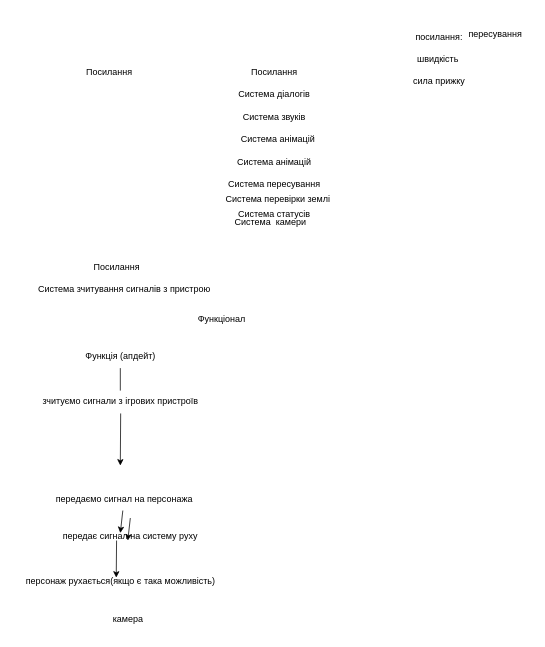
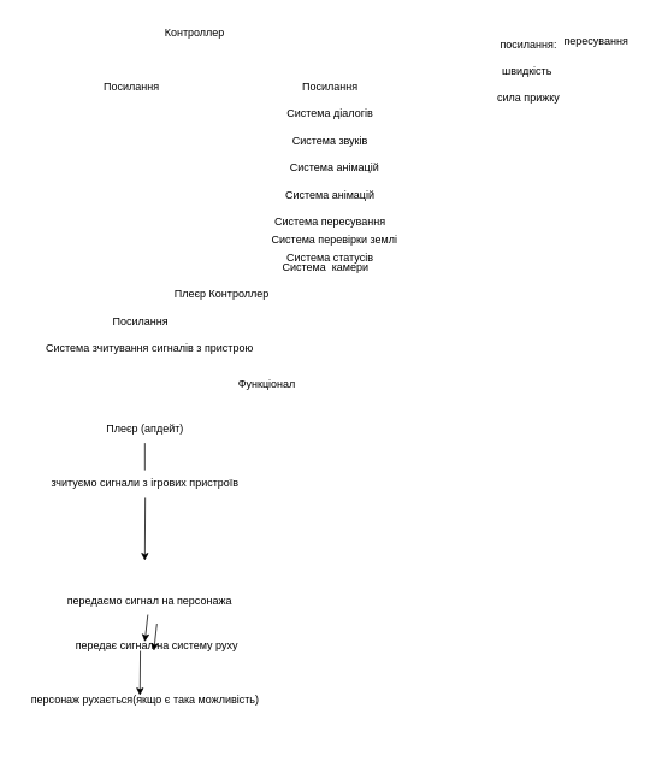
  <mxCell id="0" />
  <mxCell id="1" parent="0" />
+ <mxCell id="2" value="Контроллер" style="text;html=1;resizable=0;autosize=1;align=center;verticalAlign=middle;points=[];fillColor=none;strokeColor=none;rounded=0;" parent="1" vertex="1"><mxGeometry x="170" y="20" width="90" height="30" as="geometry" /></mxCell>
  <mxCell id="3" value="Посилання" style="text;html=1;resizable=0;autosize=1;align=center;verticalAlign=middle;points=[];fillColor=none;strokeColor=none;rounded=0;" parent="1" vertex="1"><mxGeometry x="325" y="80" width="80" height="30" as="geometry" /></mxCell>
  <mxCell id="4" value="Система діалогів" style="text;html=1;resizable=0;autosize=1;align=center;verticalAlign=middle;points=[];fillColor=none;strokeColor=none;rounded=0;" parent="1" vertex="1"><mxGeometry x="305" y="110" width="120" height="30" as="geometry" /></mxCell>
  <mxCell id="5" value="Система звуків" style="text;html=1;resizable=0;autosize=1;align=center;verticalAlign=middle;points=[];fillColor=none;strokeColor=none;rounded=0;" parent="1" vertex="1"><mxGeometry x="310" y="140" width="110" height="30" as="geometry" /></mxCell>
  <mxCell id="6" value="Система анімацій" style="text;html=1;resizable=0;autosize=1;align=center;verticalAlign=middle;points=[];fillColor=none;strokeColor=none;rounded=0;" parent="1" vertex="1"><mxGeometry x="310" y="170" width="120" height="30" as="geometry" /></mxCell>
  <mxCell id="7" value="Система анімацій" style="text;html=1;resizable=0;autosize=1;align=center;verticalAlign=middle;points=[];fillColor=none;strokeColor=none;rounded=0;" parent="1" vertex="1"><mxGeometry x="305" y="200" width="120" height="30" as="geometry" /></mxCell>
  <mxCell id="8" value="Система пересування" style="text;html=1;resizable=0;autosize=1;align=center;verticalAlign=middle;points=[];fillColor=none;strokeColor=none;rounded=0;" parent="1" vertex="1"><mxGeometry x="290" y="230" width="150" height="30" as="geometry" /></mxCell>
  <mxCell id="9" value="Система перевірки землі" style="text;html=1;resizable=0;autosize=1;align=center;verticalAlign=middle;points=[];fillColor=none;strokeColor=none;rounded=0;" parent="1" vertex="1"><mxGeometry x="290" y="250" width="160" height="30" as="geometry" /></mxCell>
  <mxCell id="10" value="Система статусів" style="text;html=1;resizable=0;autosize=1;align=center;verticalAlign=middle;points=[];fillColor=none;strokeColor=none;rounded=0;" parent="1" vertex="1"><mxGeometry x="305" y="270" width="120" height="30" as="geometry" /></mxCell>
  <mxCell id="11" value="Посилання" style="text;html=1;resizable=0;autosize=1;align=center;verticalAlign=middle;points=[];fillColor=none;strokeColor=none;rounded=0;" parent="1" vertex="1"><mxGeometry x="105" y="80" width="80" height="30" as="geometry" /></mxCell>
+ <mxCell id="12" value="Плеєр Контроллер" style="text;html=1;resizable=0;autosize=1;align=center;verticalAlign=middle;points=[];fillColor=none;strokeColor=none;rounded=0;" parent="1" vertex="1"><mxGeometry x="180" y="310" width="130" height="30" as="geometry" /></mxCell>
  <mxCell id="13" value="Посилання" style="text;html=1;resizable=0;autosize=1;align=center;verticalAlign=middle;points=[];fillColor=none;strokeColor=none;rounded=0;" parent="1" vertex="1"><mxGeometry x="115" y="340" width="80" height="30" as="geometry" /></mxCell>
  <mxCell id="14" value="Система зчитування сигналів з пристрою" style="text;html=1;resizable=0;autosize=1;align=center;verticalAlign=middle;points=[];fillColor=none;strokeColor=none;rounded=0;" parent="1" vertex="1"><mxGeometry x="40" y="370" width="250" height="30" as="geometry" /></mxCell>
  <mxCell id="15" value="Функціонал" style="text;html=1;resizable=0;autosize=1;align=center;verticalAlign=middle;points=[];fillColor=none;strokeColor=none;rounded=0;" parent="1" vertex="1"><mxGeometry x="250" y="410" width="90" height="30" as="geometry" /></mxCell>
- <mxCell id="16" value="Функція (апдейт)" style="text;html=1;resizable=0;autosize=1;align=center;verticalAlign=middle;points=[];fillColor=none;strokeColor=none;rounded=0;" parent="1" vertex="1"><mxGeometry x="100" y="460" width="120" height="30" as="geometry" /></mxCell>
+ <mxCell id="16" value="Плеєр (апдейт)" style="text;html=1;resizable=0;autosize=1;align=center;verticalAlign=middle;points=[];fillColor=none;strokeColor=none;rounded=0;" parent="1" vertex="1"><mxGeometry x="100" y="460" width="120" height="30" as="geometry" /></mxCell>
  <mxCell id="17" value="" style="endArrow=none;html=1;rounded=0;exitX=0.5;exitY=1;exitDx=0;exitDy=0;exitPerimeter=0;" parent="1" source="16" edge="1"><mxGeometry width="50" height="50" relative="1" as="geometry"><mxPoint x="240" y="440" as="sourcePoint" /><mxPoint x="160" y="520" as="targetPoint" /></mxGeometry></mxCell>
  <mxCell id="18" value="зчитуємо сигнали з ігрових пристроїв" style="text;html=1;resizable=0;autosize=1;align=center;verticalAlign=middle;points=[];fillColor=none;strokeColor=none;rounded=0;" parent="1" vertex="1"><mxGeometry x="45" y="520" width="230" height="30" as="geometry" /></mxCell>
  <mxCell id="19" value="" style="endArrow=classic;html=1;rounded=0;exitX=0.502;exitY=1.017;exitDx=0;exitDy=0;exitPerimeter=0;" parent="1" source="18" edge="1"><mxGeometry width="50" height="50" relative="1" as="geometry"><mxPoint x="290" y="340" as="sourcePoint" /><mxPoint x="160" y="620" as="targetPoint" /></mxGeometry></mxCell>
  <mxCell id="20" value="передаємо сигнал на персонажа" style="text;html=1;resizable=0;autosize=1;align=center;verticalAlign=middle;points=[];fillColor=none;strokeColor=none;rounded=0;" parent="1" vertex="1"><mxGeometry x="60" y="650" width="210" height="30" as="geometry" /></mxCell>
  <mxCell id="21" value="передає сигнал на систему руху" style="text;html=1;resizable=0;autosize=1;align=center;verticalAlign=middle;points=[];fillColor=none;strokeColor=none;rounded=0;" parent="1" vertex="1"><mxGeometry x="73" y="699" width="200" height="30" as="geometry" /></mxCell>
  <mxCell id="22" value="персонаж рухається(якщо є така можливість)" style="text;html=1;resizable=0;autosize=1;align=center;verticalAlign=middle;points=[];fillColor=none;strokeColor=none;rounded=0;" parent="1" vertex="1"><mxGeometry x="20" y="760" width="280" height="30" as="geometry" /></mxCell>
  <mxCell id="23" value="" style="endArrow=classic;html=1;rounded=0;" parent="1" source="20" edge="1"><mxGeometry width="50" height="50" relative="1" as="geometry"><mxPoint x="290" y="500" as="sourcePoint" /><mxPoint x="160" y="710" as="targetPoint" /><Array as="points" /></mxGeometry></mxCell>
  <mxCell id="24" value="" style="endArrow=classic;html=1;rounded=0;" parent="1" edge="1"><mxGeometry width="50" height="50" relative="1" as="geometry"><mxPoint x="155" y="720" as="sourcePoint" /><mxPoint x="154.58" y="769.49" as="targetPoint" /></mxGeometry></mxCell>
  <mxCell id="25" value="пересування" style="text;html=1;resizable=0;autosize=1;align=center;verticalAlign=middle;points=[];rounded=0;" parent="1" vertex="1"><mxGeometry x="615" y="30" width="90" height="30" as="geometry" /></mxCell>
  <mxCell id="26" value="посилання:&lt;br&gt;&lt;br&gt;швидкість&amp;nbsp;&lt;br&gt;&lt;br&gt;сила прижку&lt;br&gt;&lt;br&gt;" style="text;html=1;resizable=0;autosize=1;align=center;verticalAlign=middle;points=[];rounded=0;" parent="1" vertex="1"><mxGeometry x="540" y="35" width="90" height="100" as="geometry" /></mxCell>
  <mxCell id="27" value="Система&amp;nbsp; камери" style="text;html=1;resizable=0;autosize=1;align=center;verticalAlign=middle;points=[];fillColor=none;strokeColor=none;rounded=0;" parent="1" vertex="1"><mxGeometry x="300" y="280" width="120" height="30" as="geometry" /></mxCell>
- <mxCell id="28" value="камера" style="text;html=1;resizable=0;autosize=1;align=center;verticalAlign=middle;points=[];fillColor=none;strokeColor=none;rounded=0;" parent="1" vertex="1"><mxGeometry x="140" y="810" width="60" height="30" as="geometry" /></mxCell>
  <mxCell id="29" value="" style="endArrow=classic;html=1;rounded=0;" parent="1" edge="1"><mxGeometry width="50" height="50" relative="1" as="geometry"><mxPoint x="173.333" y="690" as="sourcePoint" /><mxPoint x="170" y="720" as="targetPoint" /><Array as="points" /></mxGeometry></mxCell>
